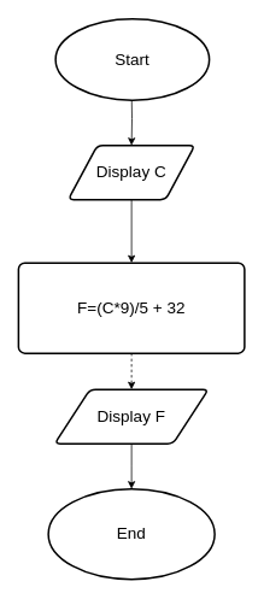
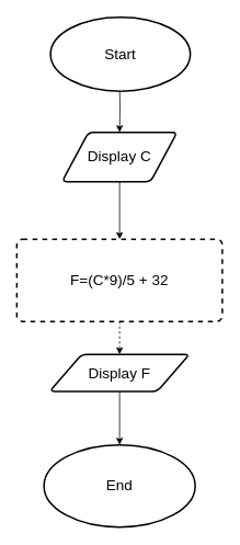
  <mxCell id="0" />
  <mxCell id="1" parent="0" />
  <mxCell id="2" style="edgeStyle=orthogonalEdgeStyle;rounded=0;orthogonalLoop=1;jettySize=auto;html=1;entryX=0.5;entryY=0;entryDx=0;entryDy=0;fontSize=18;" edge="1" parent="1" target="4"><mxGeometry relative="1" as="geometry"><mxPoint x="145" y="100" as="sourcePoint" /></mxGeometry></mxCell>
  <mxCell id="3" style="edgeStyle=orthogonalEdgeStyle;rounded=0;orthogonalLoop=1;jettySize=auto;html=1;entryX=0.5;entryY=0;entryDx=0;entryDy=0;fontSize=18;" edge="1" parent="1" source="4" target="6"><mxGeometry relative="1" as="geometry" /></mxCell>
  <mxCell id="4" value="Display C" style="shape=parallelogram;html=1;strokeWidth=2;perimeter=parallelogramPerimeter;whiteSpace=wrap;rounded=1;arcSize=12;size=0.23;fontSize=18;" vertex="1" parent="1"><mxGeometry x="75" y="160" width="140" height="60" as="geometry" /></mxCell>
  <mxCell id="5" style="edgeStyle=orthogonalEdgeStyle;rounded=0;orthogonalLoop=1;jettySize=auto;html=1;entryX=0.5;entryY=0;entryDx=0;entryDy=0;fontSize=18;dashed=1;" edge="1" parent="1" source="6" target="8"><mxGeometry relative="1" as="geometry" /></mxCell>
- <mxCell id="6" value="F=(C*9)/5 + 32" style="rounded=1;whiteSpace=wrap;html=1;absoluteArcSize=1;arcSize=14;strokeWidth=2;fontSize=18;" vertex="1" parent="1"><mxGeometry x="20" y="290" width="250" height="100" as="geometry" /></mxCell>
+ <mxCell id="6" value="F=(C*9)/5 + 32" style="rounded=1;whiteSpace=wrap;html=1;absoluteArcSize=1;arcSize=14;strokeWidth=2;fontSize=18;dashed=1;" vertex="1" parent="1"><mxGeometry x="20" y="290" width="250" height="100" as="geometry" /></mxCell>
  <mxCell id="7" style="edgeStyle=orthogonalEdgeStyle;rounded=0;orthogonalLoop=1;jettySize=auto;html=1;entryX=0.5;entryY=0;entryDx=0;entryDy=0;entryPerimeter=0;fontSize=18;" edge="1" parent="1" source="8"><mxGeometry relative="1" as="geometry"><mxPoint x="145" y="540" as="targetPoint" /></mxGeometry></mxCell>
- <mxCell id="8" value="Display F" style="shape=parallelogram;html=1;strokeWidth=2;perimeter=parallelogramPerimeter;whiteSpace=wrap;rounded=1;arcSize=12;size=0.23;fontSize=18;" vertex="1" parent="1"><mxGeometry x="60" y="430" width="170" height="60" as="geometry" /></mxCell>
+ <mxCell id="8" value="Display F" style="shape=parallelogram;html=1;strokeWidth=2;perimeter=parallelogramPerimeter;whiteSpace=wrap;rounded=1;arcSize=12;size=0.23;fontSize=18;" vertex="1" parent="1"><mxGeometry x="60" y="430" width="170" height="45" as="geometry" /></mxCell>
  <mxCell id="9" value="Start" style="strokeWidth=2;html=1;shape=mxgraph.flowchart.start_1;whiteSpace=wrap;fontSize=18;" vertex="1" parent="1"><mxGeometry x="61" y="20" width="170" height="90" as="geometry" /></mxCell>
  <mxCell id="10" value="End" style="strokeWidth=2;html=1;shape=mxgraph.flowchart.start_1;whiteSpace=wrap;fontSize=18;" vertex="1" parent="1"><mxGeometry x="53" y="540" width="184" height="100" as="geometry" /></mxCell>
